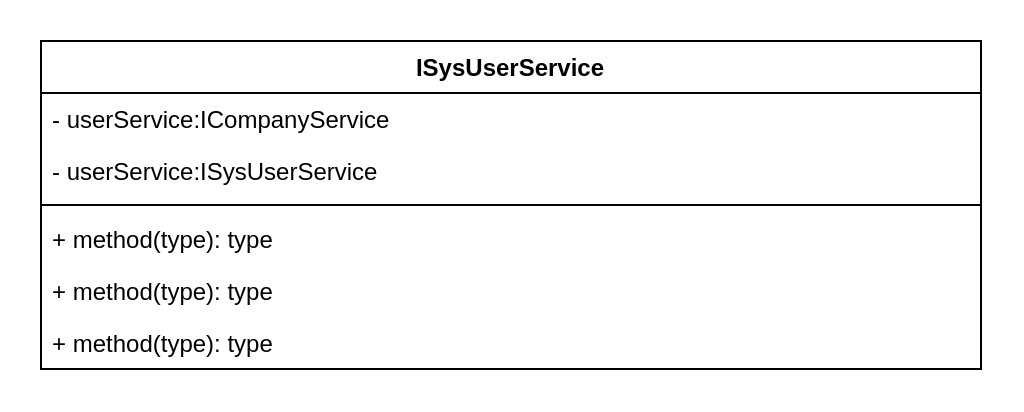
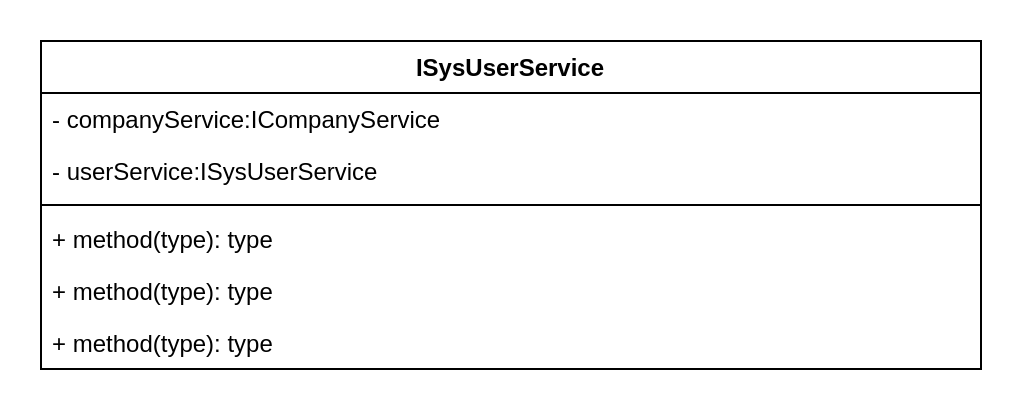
  <mxCell id="0" />
  <mxCell id="1" parent="0" />
  <mxCell id="2" value="ISysUserService" style="swimlane;fontStyle=1;align=center;verticalAlign=top;childLayout=stackLayout;horizontal=1;startSize=26;horizontalStack=0;resizeParent=1;resizeParentMax=0;resizeLast=0;collapsible=1;marginBottom=0;" vertex="1" parent="1"><mxGeometry x="20" y="20" width="470" height="164" as="geometry" /></mxCell>
- <mxCell id="3" value="- userService:ICompanyService" style="text;strokeColor=none;fillColor=none;align=left;verticalAlign=top;spacingLeft=4;spacingRight=4;overflow=hidden;rotatable=0;points=[[0,0.5],[1,0.5]];portConstraint=eastwest;" vertex="1" parent="2"><mxGeometry y="26" width="470" height="26" as="geometry" /></mxCell>
+ <mxCell id="3" value="- companyService:ICompanyService" style="text;strokeColor=none;fillColor=none;align=left;verticalAlign=top;spacingLeft=4;spacingRight=4;overflow=hidden;rotatable=0;points=[[0,0.5],[1,0.5]];portConstraint=eastwest;" vertex="1" parent="2"><mxGeometry y="26" width="470" height="26" as="geometry" /></mxCell>
  <mxCell id="4" value="- userService:ISysUserService" style="text;strokeColor=none;fillColor=none;align=left;verticalAlign=top;spacingLeft=4;spacingRight=4;overflow=hidden;rotatable=0;points=[[0,0.5],[1,0.5]];portConstraint=eastwest;" vertex="1" parent="2"><mxGeometry y="52" width="470" height="26" as="geometry" /></mxCell>
  <mxCell id="5" value="" style="line;strokeWidth=1;fillColor=none;align=left;verticalAlign=middle;spacingTop=-1;spacingLeft=3;spacingRight=3;rotatable=0;labelPosition=right;points=[];portConstraint=eastwest;" vertex="1" parent="2"><mxGeometry y="78" width="470" height="8" as="geometry" /></mxCell>
  <mxCell id="6" value="+ method(type): type" style="text;strokeColor=none;fillColor=none;align=left;verticalAlign=top;spacingLeft=4;spacingRight=4;overflow=hidden;rotatable=0;points=[[0,0.5],[1,0.5]];portConstraint=eastwest;" vertex="1" parent="2"><mxGeometry y="86" width="470" height="26" as="geometry" /></mxCell>
  <mxCell id="7" value="+ method(type): type" style="text;strokeColor=none;fillColor=none;align=left;verticalAlign=top;spacingLeft=4;spacingRight=4;overflow=hidden;rotatable=0;points=[[0,0.5],[1,0.5]];portConstraint=eastwest;" vertex="1" parent="2"><mxGeometry y="112" width="470" height="26" as="geometry" /></mxCell>
  <mxCell id="8" value="+ method(type): type" style="text;strokeColor=none;fillColor=none;align=left;verticalAlign=top;spacingLeft=4;spacingRight=4;overflow=hidden;rotatable=0;points=[[0,0.5],[1,0.5]];portConstraint=eastwest;" vertex="1" parent="2"><mxGeometry y="138" width="470" height="26" as="geometry" /></mxCell>
